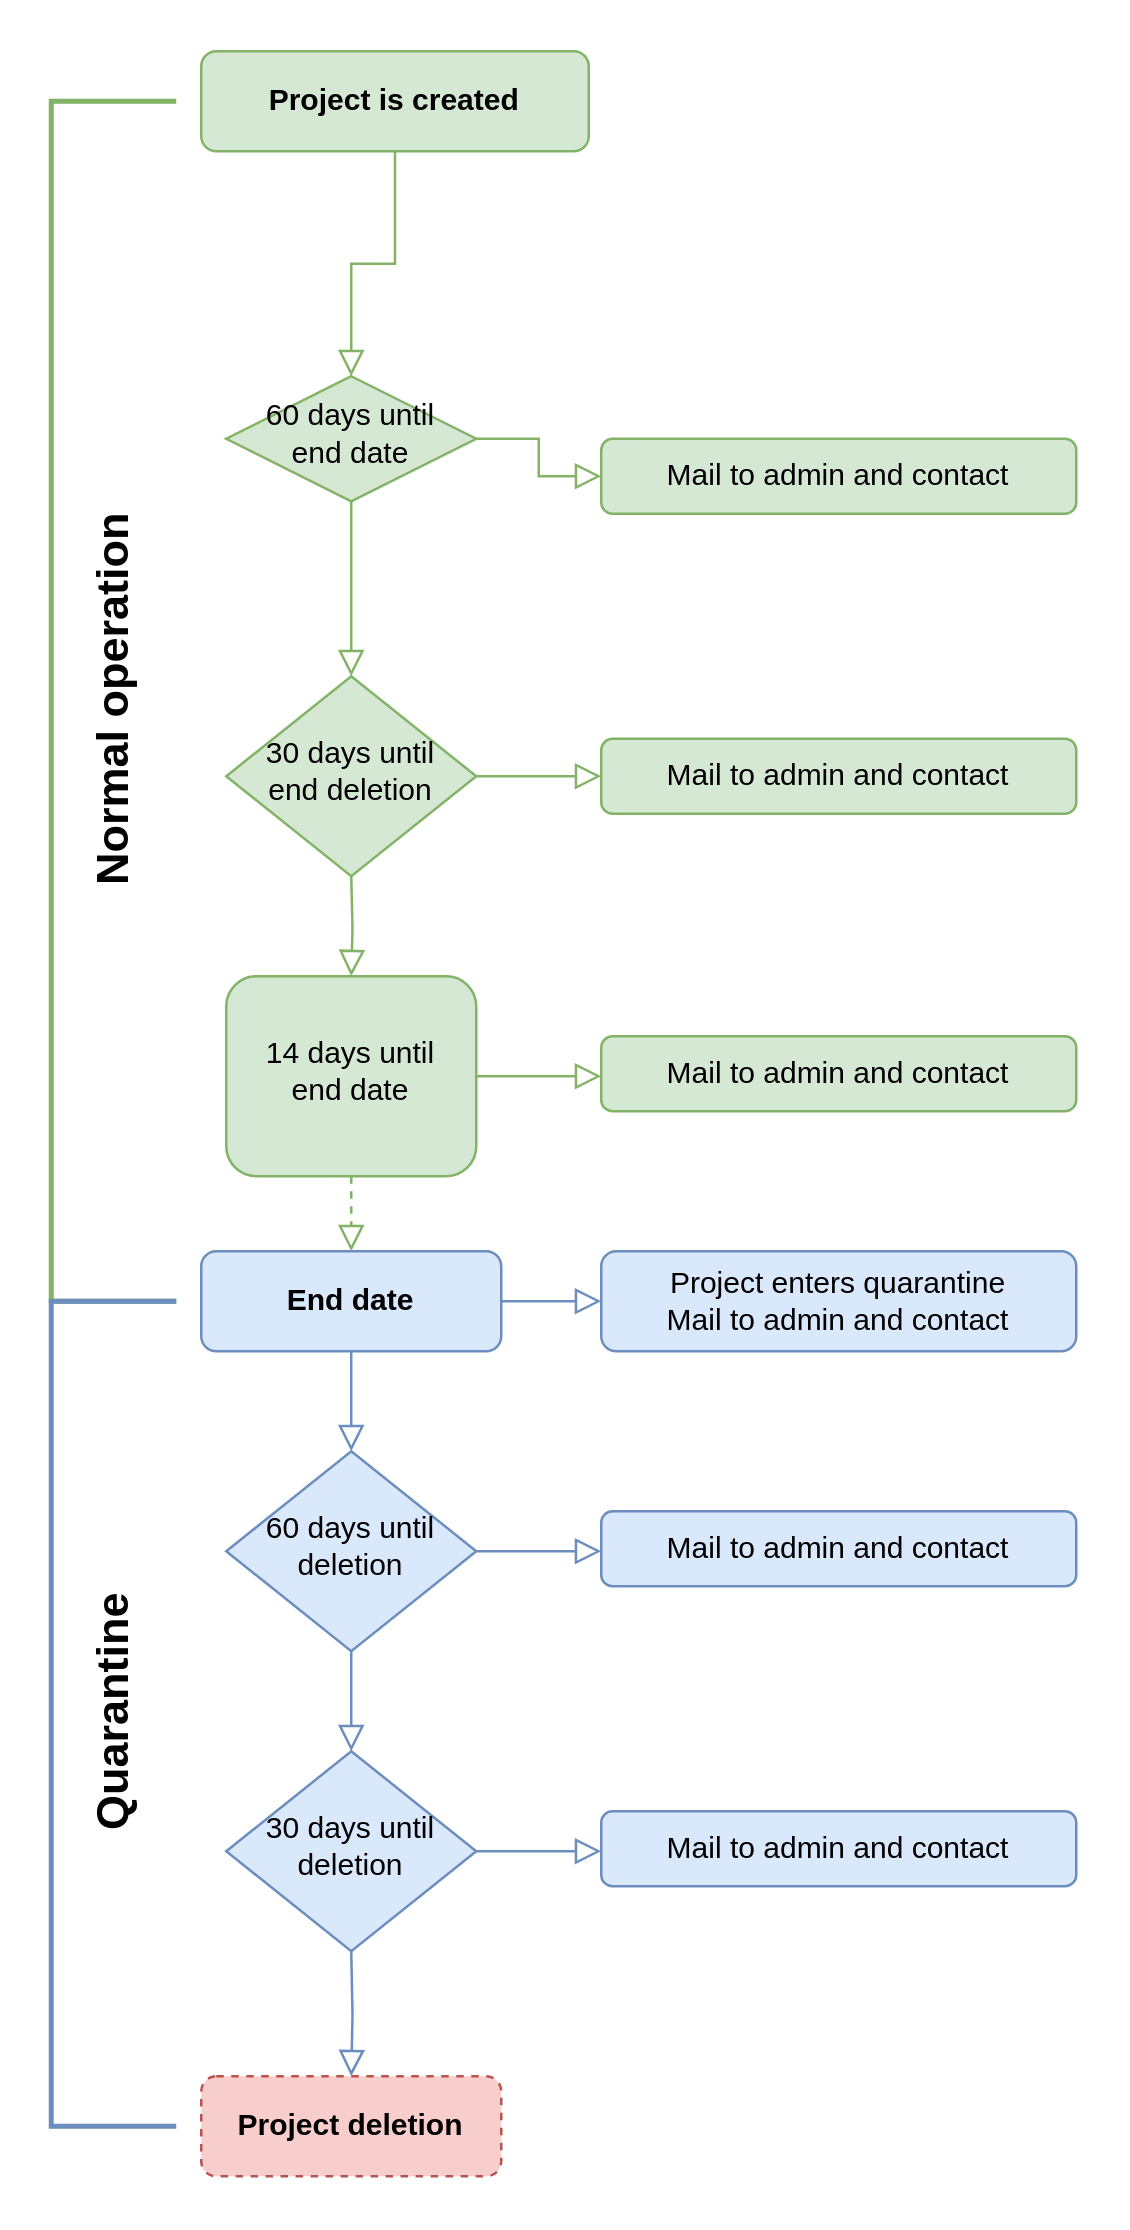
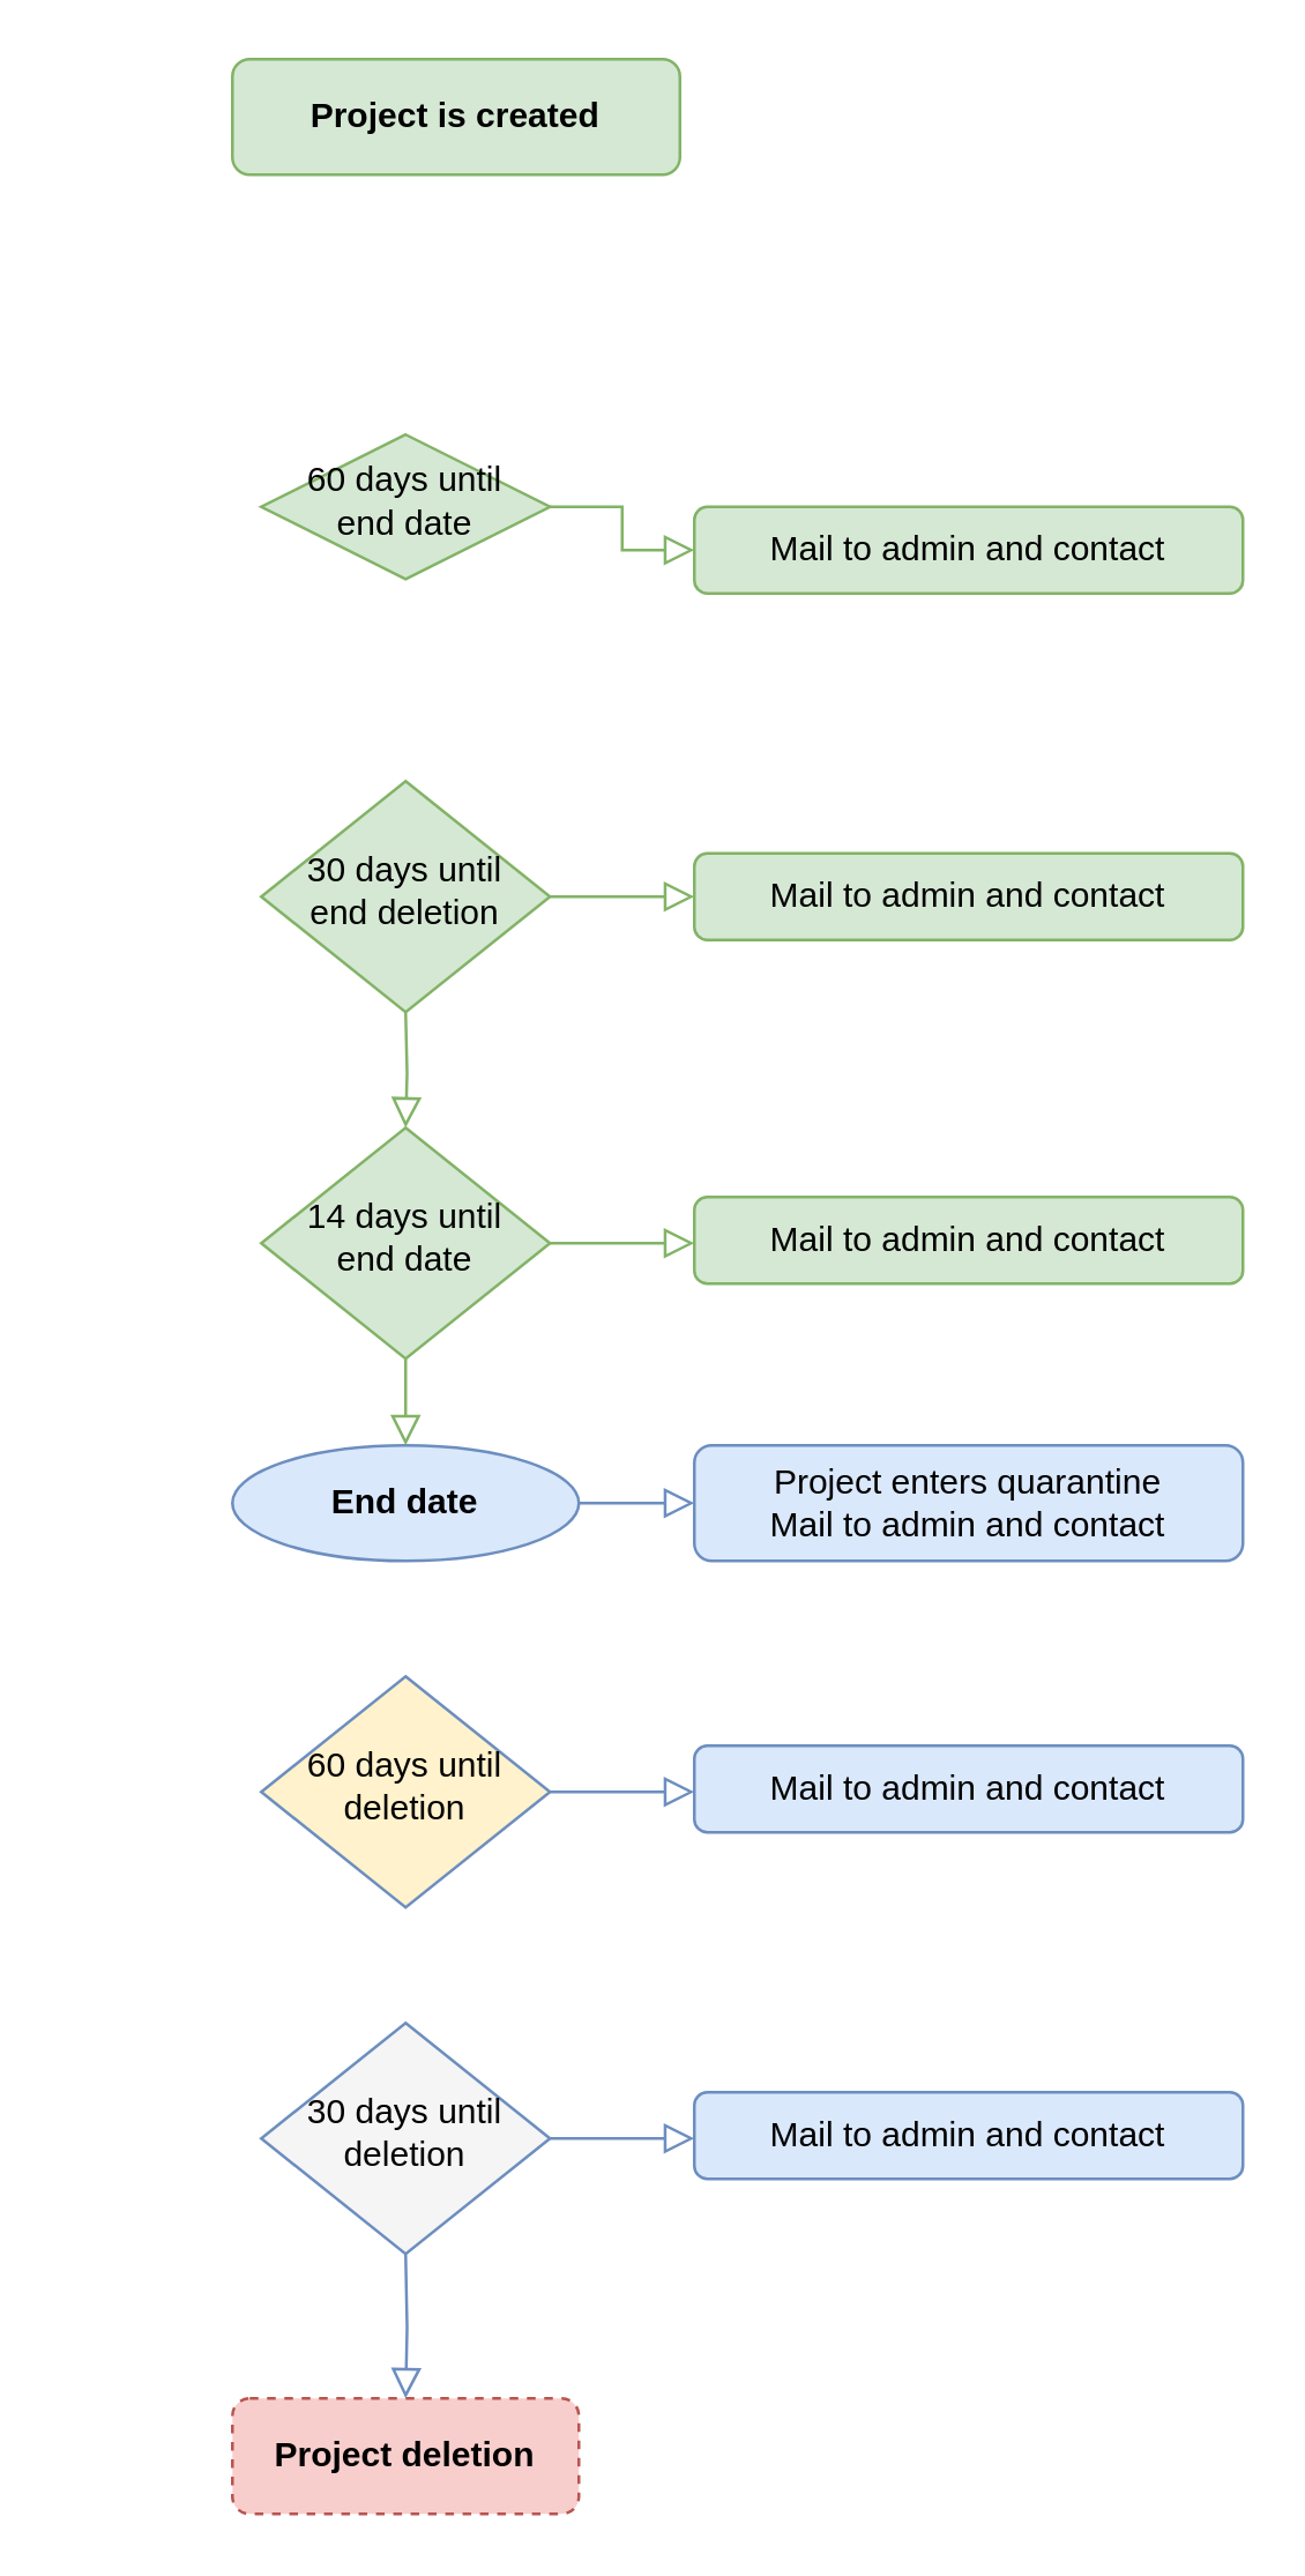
  <mxCell id="0" />
  <mxCell id="1" parent="0" />
- <mxCell id="2" value="" style="rounded=0;html=1;jettySize=auto;orthogonalLoop=1;fontSize=11;endArrow=block;endFill=0;endSize=8;strokeWidth=1;shadow=0;labelBackgroundColor=none;edgeStyle=orthogonalEdgeStyle;fillColor=#d5e8d4;strokeColor=#82b366;" parent="1" source="3" target="4" edge="1"><mxGeometry relative="1" as="geometry" /></mxCell>
  <mxCell id="3" value="Project is created" style="rounded=1;whiteSpace=wrap;html=1;fontSize=12;glass=0;strokeWidth=1;shadow=0;fillColor=#d5e8d4;strokeColor=#82b366;fontStyle=1" parent="1" vertex="1"><mxGeometry x="80" y="20" width="155" height="40" as="geometry" /></mxCell>
  <mxCell id="4" value="60 days until end date" style="rhombus;whiteSpace=wrap;html=1;shadow=0;fontFamily=Helvetica;fontSize=12;align=center;strokeWidth=1;spacing=6;spacingTop=-4;fillColor=#d5e8d4;strokeColor=#82b366;" parent="1" vertex="1"><mxGeometry x="90" y="150" width="100" height="50" as="geometry" /></mxCell>
  <mxCell id="5" value="Mail to admin and contact" style="rounded=1;whiteSpace=wrap;html=1;fontSize=12;glass=0;strokeWidth=1;shadow=0;fillColor=#d5e8d4;strokeColor=#82b366;" parent="1" vertex="1"><mxGeometry x="240" y="175" width="190" height="30" as="geometry" /></mxCell>
  <mxCell id="6" value="30 days until end deletion" style="rhombus;whiteSpace=wrap;html=1;shadow=0;fontFamily=Helvetica;fontSize=12;align=center;strokeWidth=1;spacing=6;spacingTop=-4;fillColor=#d5e8d4;strokeColor=#82b366;" parent="1" vertex="1"><mxGeometry x="90" y="270" width="100" height="80" as="geometry" /></mxCell>
  <mxCell id="7" value="Project deletion" style="rounded=1;whiteSpace=wrap;html=1;fontSize=12;glass=0;strokeWidth=1;shadow=0;fillColor=#f8cecc;strokeColor=#b85450;fontStyle=1;dashed=1;" parent="1" vertex="1"><mxGeometry x="80" y="830" width="120" height="40" as="geometry" /></mxCell>
  <mxCell id="8" value="Mail to admin and contact" style="rounded=1;whiteSpace=wrap;html=1;fontSize=12;glass=0;strokeWidth=1;shadow=0;fillColor=#d5e8d4;strokeColor=#82b366;" parent="1" vertex="1"><mxGeometry x="240" y="295" width="190" height="30" as="geometry" /></mxCell>
- <mxCell id="9" value="14 days until end date" style="whiteSpace=wrap;html=1;shadow=0;fontFamily=Helvetica;fontSize=12;align=center;strokeWidth=1;spacing=6;spacingTop=-4;fillColor=#d5e8d4;strokeColor=#82b366;rounded=1;" vertex="1" parent="1"><mxGeometry x="90" y="390" width="100" height="80" as="geometry" /></mxCell>
+ <mxCell id="9" value="14 days until end date" style="rhombus;whiteSpace=wrap;html=1;shadow=0;fontFamily=Helvetica;fontSize=12;align=center;strokeWidth=1;spacing=6;spacingTop=-4;fillColor=#d5e8d4;strokeColor=#82b366;" vertex="1" parent="1"><mxGeometry x="90" y="390" width="100" height="80" as="geometry" /></mxCell>
  <mxCell id="10" value="Mail to admin and contact" style="rounded=1;whiteSpace=wrap;html=1;fontSize=12;glass=0;strokeWidth=1;shadow=0;fillColor=#d5e8d4;strokeColor=#82b366;" vertex="1" parent="1"><mxGeometry x="240" y="414" width="190" height="30" as="geometry" /></mxCell>
- <mxCell id="11" value="" style="rounded=0;html=1;jettySize=auto;orthogonalLoop=1;fontSize=11;endArrow=block;endFill=0;endSize=8;strokeWidth=1;shadow=0;labelBackgroundColor=none;edgeStyle=orthogonalEdgeStyle;entryX=0.5;entryY=0;entryDx=0;entryDy=0;exitX=0.5;exitY=1;exitDx=0;exitDy=0;fillColor=#d5e8d4;strokeColor=#82b366;" edge="1" parent="1" source="4" target="6"><mxGeometry relative="1" as="geometry"><mxPoint x="140" y="240" as="sourcePoint" /><mxPoint x="150" y="160" as="targetPoint" /></mxGeometry></mxCell>
  <mxCell id="12" value="" style="rounded=0;html=1;jettySize=auto;orthogonalLoop=1;fontSize=11;endArrow=block;endFill=0;endSize=8;strokeWidth=1;shadow=0;labelBackgroundColor=none;edgeStyle=orthogonalEdgeStyle;entryX=0.5;entryY=0;entryDx=0;entryDy=0;fillColor=#d5e8d4;strokeColor=#82b366;" edge="1" parent="1" target="9"><mxGeometry relative="1" as="geometry"><mxPoint x="140" y="350" as="sourcePoint" /><mxPoint x="150" y="280" as="targetPoint" /></mxGeometry></mxCell>
  <mxCell id="13" value="" style="rounded=0;html=1;jettySize=auto;orthogonalLoop=1;fontSize=11;endArrow=block;endFill=0;endSize=8;strokeWidth=1;shadow=0;labelBackgroundColor=none;edgeStyle=orthogonalEdgeStyle;entryX=0;entryY=0.5;entryDx=0;entryDy=0;exitX=1;exitY=0.5;exitDx=0;exitDy=0;fillColor=#d5e8d4;strokeColor=#82b366;" edge="1" parent="1" source="4" target="5"><mxGeometry relative="1" as="geometry"><mxPoint x="150" y="240" as="sourcePoint" /><mxPoint x="150" y="280" as="targetPoint" /></mxGeometry></mxCell>
  <mxCell id="14" value="" style="rounded=0;html=1;jettySize=auto;orthogonalLoop=1;fontSize=11;endArrow=block;endFill=0;endSize=8;strokeWidth=1;shadow=0;labelBackgroundColor=none;edgeStyle=orthogonalEdgeStyle;exitX=1;exitY=0.5;exitDx=0;exitDy=0;fillColor=#d5e8d4;strokeColor=#82b366;" edge="1" parent="1" source="6"><mxGeometry relative="1" as="geometry"><mxPoint x="200" y="200" as="sourcePoint" /><mxPoint x="240" y="310" as="targetPoint" /></mxGeometry></mxCell>
  <mxCell id="15" value="" style="rounded=0;html=1;jettySize=auto;orthogonalLoop=1;fontSize=11;endArrow=block;endFill=0;endSize=8;strokeWidth=1;shadow=0;labelBackgroundColor=none;edgeStyle=orthogonalEdgeStyle;exitX=1;exitY=0.5;exitDx=0;exitDy=0;fillColor=#d5e8d4;strokeColor=#82b366;" edge="1" parent="1" source="9"><mxGeometry relative="1" as="geometry"><mxPoint x="200" y="320" as="sourcePoint" /><mxPoint x="240" y="430" as="targetPoint" /></mxGeometry></mxCell>
- <mxCell id="16" value="End date" style="rounded=1;whiteSpace=wrap;html=1;fontSize=12;glass=0;strokeWidth=1;shadow=0;fillColor=#dae8fc;strokeColor=#6c8ebf;fontStyle=1" vertex="1" parent="1"><mxGeometry x="80" y="500" width="120" height="40" as="geometry" /></mxCell>
- <mxCell id="17" value="60 days until deletion" style="rhombus;whiteSpace=wrap;html=1;shadow=0;fontFamily=Helvetica;fontSize=12;align=center;strokeWidth=1;spacing=6;spacingTop=-4;fillColor=#dae8fc;strokeColor=#6c8ebf;verticalAlign=middle;" vertex="1" parent="1"><mxGeometry x="90" y="580" width="100" height="80" as="geometry" /></mxCell>
- <mxCell id="18" value="" style="rounded=0;html=1;jettySize=auto;orthogonalLoop=1;fontSize=11;endArrow=block;endFill=0;endSize=8;strokeWidth=1;shadow=0;labelBackgroundColor=none;edgeStyle=orthogonalEdgeStyle;entryX=0.5;entryY=0;entryDx=0;entryDy=0;exitX=0.5;exitY=1;exitDx=0;exitDy=0;fillColor=#d5e8d4;strokeColor=#82b366;dashed=1;" edge="1" parent="1" source="9" target="16"><mxGeometry relative="1" as="geometry"><mxPoint x="150" y="360" as="sourcePoint" /><mxPoint x="150" y="400" as="targetPoint" /></mxGeometry></mxCell>
- <mxCell id="19" value="30 days until deletion" style="rhombus;whiteSpace=wrap;html=1;shadow=0;fontFamily=Helvetica;fontSize=12;align=center;strokeWidth=1;spacing=6;spacingTop=-4;fillColor=#dae8fc;strokeColor=#6c8ebf;" vertex="1" parent="1"><mxGeometry x="90" y="700" width="100" height="80" as="geometry" /></mxCell>
- <mxCell id="20" value="" style="rounded=0;html=1;jettySize=auto;orthogonalLoop=1;fontSize=11;endArrow=block;endFill=0;endSize=8;strokeWidth=1;shadow=0;labelBackgroundColor=none;edgeStyle=orthogonalEdgeStyle;entryX=0.5;entryY=0;entryDx=0;entryDy=0;exitX=0.5;exitY=1;exitDx=0;exitDy=0;fillColor=#dae8fc;strokeColor=#6c8ebf;" edge="1" parent="1" source="16" target="17"><mxGeometry relative="1" as="geometry"><mxPoint x="150" y="480" as="sourcePoint" /><mxPoint x="150" y="510" as="targetPoint" /></mxGeometry></mxCell>
- <mxCell id="21" value="" style="rounded=0;html=1;jettySize=auto;orthogonalLoop=1;fontSize=11;endArrow=block;endFill=0;endSize=8;strokeWidth=1;shadow=0;labelBackgroundColor=none;edgeStyle=orthogonalEdgeStyle;entryX=0.5;entryY=0;entryDx=0;entryDy=0;fillColor=#dae8fc;strokeColor=#6c8ebf;exitX=0.5;exitY=1;exitDx=0;exitDy=0;" edge="1" parent="1" source="17" target="19"><mxGeometry relative="1" as="geometry"><mxPoint x="140" y="670" as="sourcePoint" /><mxPoint x="150" y="590" as="targetPoint" /></mxGeometry></mxCell>
+ <mxCell id="16" value="End date" style="ellipse;whiteSpace=wrap;html=1;fontSize=12;glass=0;strokeWidth=1;shadow=0;fillColor=#dae8fc;strokeColor=#6c8ebf;fontStyle=1;" vertex="1" parent="1"><mxGeometry x="80" y="500" width="120" height="40" as="geometry" /></mxCell>
+ <mxCell id="17" value="60 days until deletion" style="rhombus;whiteSpace=wrap;html=1;shadow=0;fontFamily=Helvetica;fontSize=12;align=center;strokeWidth=1;spacing=6;spacingTop=-4;fillColor=#fff2cc;strokeColor=#6c8ebf;verticalAlign=middle;" vertex="1" parent="1"><mxGeometry x="90" y="580" width="100" height="80" as="geometry" /></mxCell>
+ <mxCell id="18" value="" style="rounded=0;html=1;jettySize=auto;orthogonalLoop=1;fontSize=11;endArrow=block;endFill=0;endSize=8;strokeWidth=1;shadow=0;labelBackgroundColor=none;edgeStyle=orthogonalEdgeStyle;entryX=0.5;entryY=0;entryDx=0;entryDy=0;exitX=0.5;exitY=1;exitDx=0;exitDy=0;fillColor=#d5e8d4;strokeColor=#82b366;" edge="1" parent="1" source="9" target="16"><mxGeometry relative="1" as="geometry"><mxPoint x="150" y="360" as="sourcePoint" /><mxPoint x="150" y="400" as="targetPoint" /></mxGeometry></mxCell>
+ <mxCell id="19" value="30 days until deletion" style="rhombus;whiteSpace=wrap;html=1;shadow=0;fontFamily=Helvetica;fontSize=12;align=center;strokeWidth=1;spacing=6;spacingTop=-4;fillColor=#f5f5f5;strokeColor=#6c8ebf;" vertex="1" parent="1"><mxGeometry x="90" y="700" width="100" height="80" as="geometry" /></mxCell>
  <mxCell id="22" value="" style="rounded=0;html=1;jettySize=auto;orthogonalLoop=1;fontSize=11;endArrow=block;endFill=0;endSize=8;strokeWidth=1;shadow=0;labelBackgroundColor=none;edgeStyle=orthogonalEdgeStyle;entryX=0.5;entryY=0;entryDx=0;entryDy=0;fillColor=#dae8fc;strokeColor=#6c8ebf;" edge="1" parent="1" target="7"><mxGeometry relative="1" as="geometry"><mxPoint x="140" y="780" as="sourcePoint" /><mxPoint x="150" y="710" as="targetPoint" /></mxGeometry></mxCell>
  <mxCell id="23" value="&lt;span&gt;Project enters quarantine&lt;/span&gt;&lt;br&gt;&lt;span&gt;Mail to admin and contact&lt;/span&gt;" style="rounded=1;whiteSpace=wrap;html=1;fontSize=12;glass=0;strokeWidth=1;shadow=0;fillColor=#dae8fc;strokeColor=#6c8ebf;align=center;" vertex="1" parent="1"><mxGeometry x="240" y="500" width="190" height="40" as="geometry" /></mxCell>
  <mxCell id="24" value="Mail to admin and contact" style="rounded=1;whiteSpace=wrap;html=1;fontSize=12;glass=0;strokeWidth=1;shadow=0;fillColor=#dae8fc;strokeColor=#6c8ebf;" vertex="1" parent="1"><mxGeometry x="240" y="604" width="190" height="30" as="geometry" /></mxCell>
  <mxCell id="25" value="" style="rounded=0;html=1;jettySize=auto;orthogonalLoop=1;fontSize=11;endArrow=block;endFill=0;endSize=8;strokeWidth=1;shadow=0;labelBackgroundColor=none;edgeStyle=orthogonalEdgeStyle;exitX=1;exitY=0.5;exitDx=0;exitDy=0;fillColor=#dae8fc;strokeColor=#6c8ebf;" edge="1" parent="1"><mxGeometry relative="1" as="geometry"><mxPoint x="190" y="620" as="sourcePoint" /><mxPoint x="240" y="620" as="targetPoint" /></mxGeometry></mxCell>
  <mxCell id="26" value="Mail to admin and contact" style="rounded=1;whiteSpace=wrap;html=1;fontSize=12;glass=0;strokeWidth=1;shadow=0;fillColor=#dae8fc;strokeColor=#6c8ebf;" vertex="1" parent="1"><mxGeometry x="240" y="724" width="190" height="30" as="geometry" /></mxCell>
  <mxCell id="27" value="" style="rounded=0;html=1;jettySize=auto;orthogonalLoop=1;fontSize=11;endArrow=block;endFill=0;endSize=8;strokeWidth=1;shadow=0;labelBackgroundColor=none;edgeStyle=orthogonalEdgeStyle;exitX=1;exitY=0.5;exitDx=0;exitDy=0;fillColor=#dae8fc;strokeColor=#6c8ebf;" edge="1" parent="1"><mxGeometry relative="1" as="geometry"><mxPoint x="190" y="740" as="sourcePoint" /><mxPoint x="240" y="740" as="targetPoint" /></mxGeometry></mxCell>
- <mxCell id="28" value="Normal operation" style="strokeWidth=2;html=1;shape=mxgraph.flowchart.annotation_1;align=center;pointerEvents=1;fontSize=18;horizontal=0;fillColor=#d5e8d4;strokeColor=#82b366;fontStyle=1" vertex="1" parent="1"><mxGeometry x="20" y="40" width="50" height="480" as="geometry" /></mxCell>
- <mxCell id="29" value="Quarantine" style="strokeWidth=2;html=1;shape=mxgraph.flowchart.annotation_1;align=center;pointerEvents=1;fontSize=18;horizontal=0;fillColor=#dae8fc;strokeColor=#6c8ebf;fontStyle=1" vertex="1" parent="1"><mxGeometry x="20" y="520" width="50" height="330" as="geometry" /></mxCell>
  <mxCell id="30" value="" style="rounded=0;html=1;jettySize=auto;orthogonalLoop=1;fontSize=11;endArrow=block;endFill=0;endSize=8;strokeWidth=1;shadow=0;labelBackgroundColor=none;edgeStyle=orthogonalEdgeStyle;exitX=1;exitY=0.5;exitDx=0;exitDy=0;fillColor=#dae8fc;strokeColor=#6c8ebf;" edge="1" parent="1" source="16"><mxGeometry relative="1" as="geometry"><mxPoint x="200" y="630" as="sourcePoint" /><mxPoint x="240" y="520" as="targetPoint" /></mxGeometry></mxCell>
